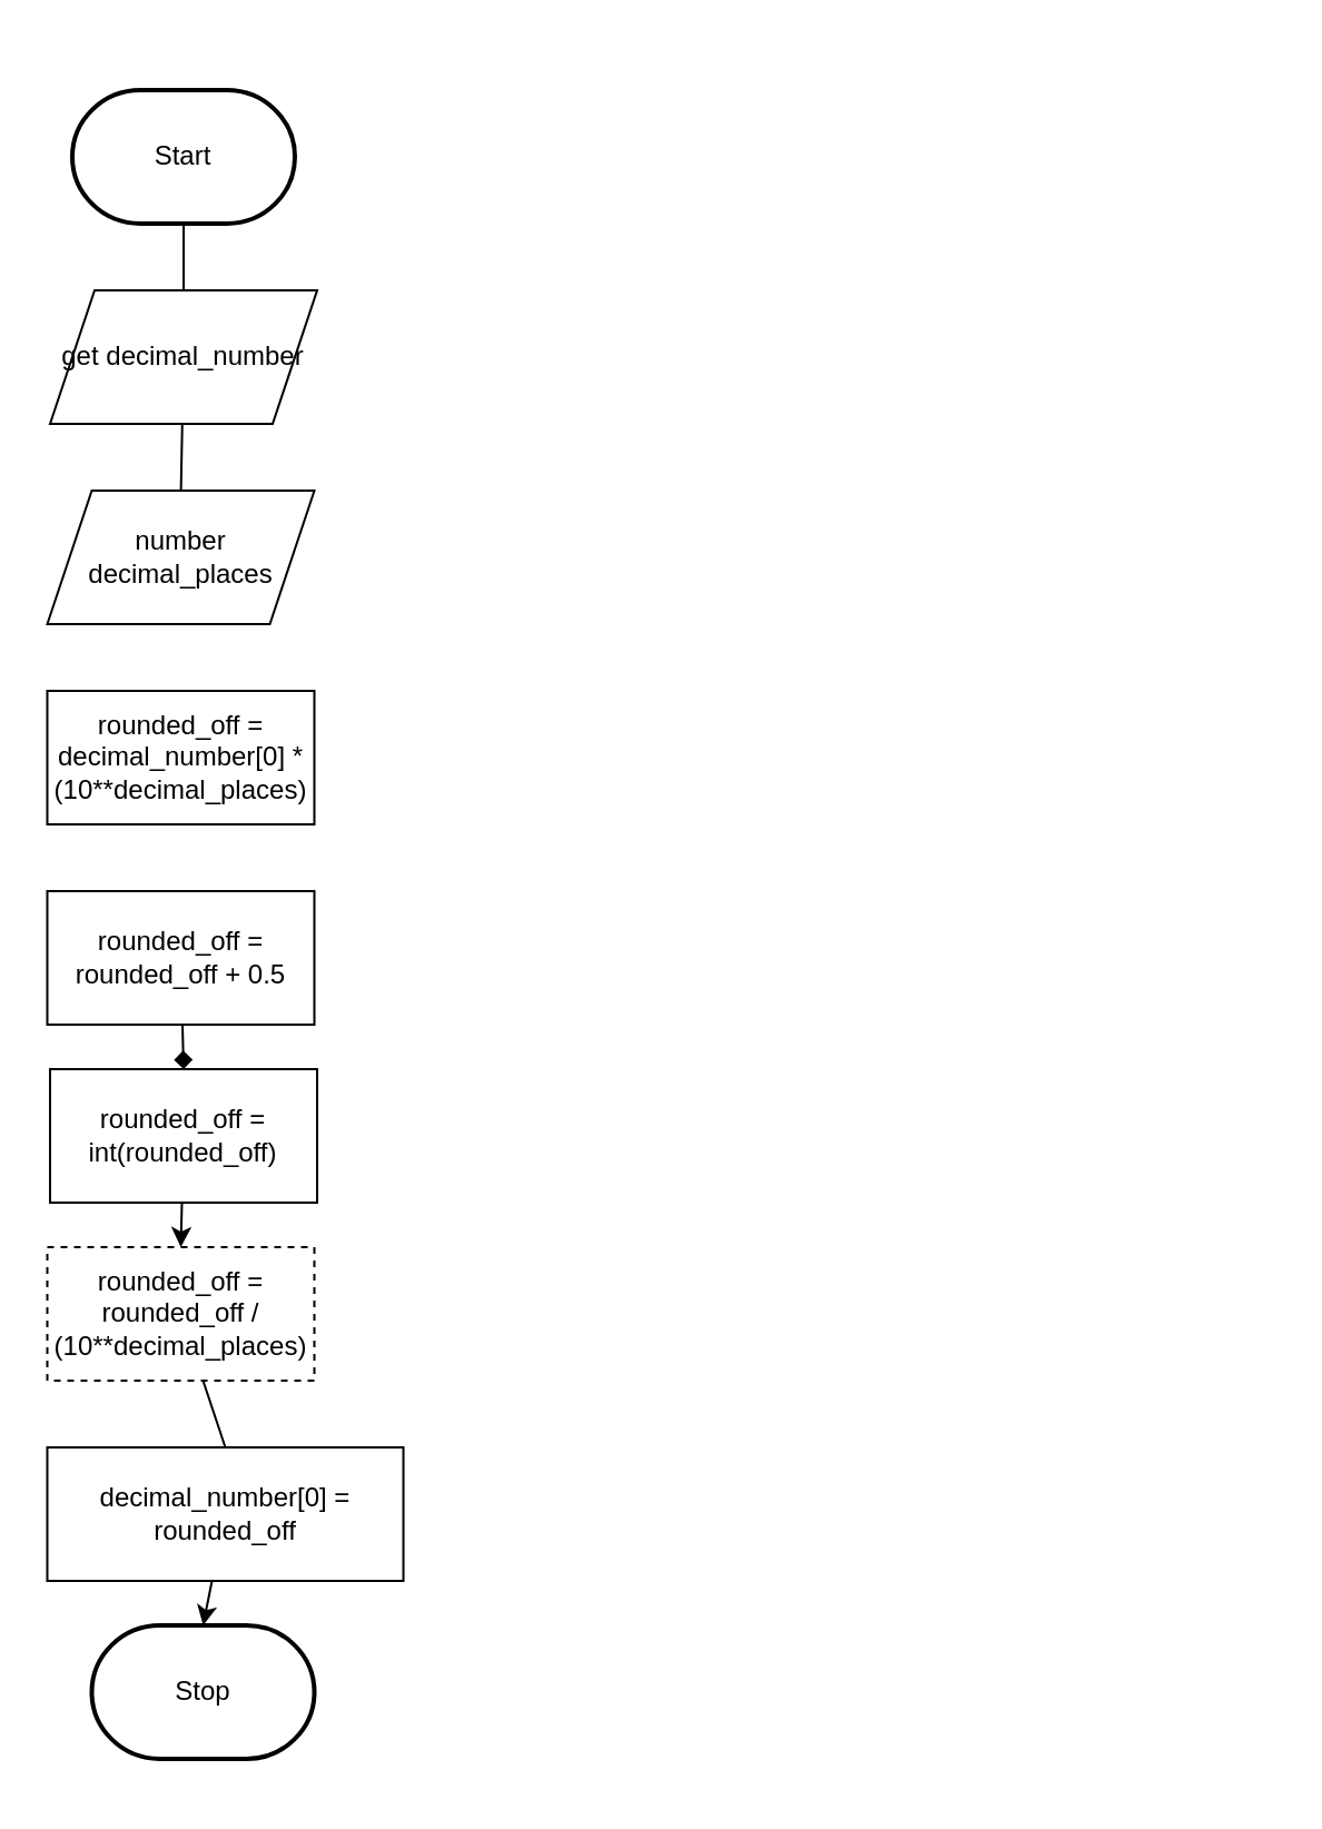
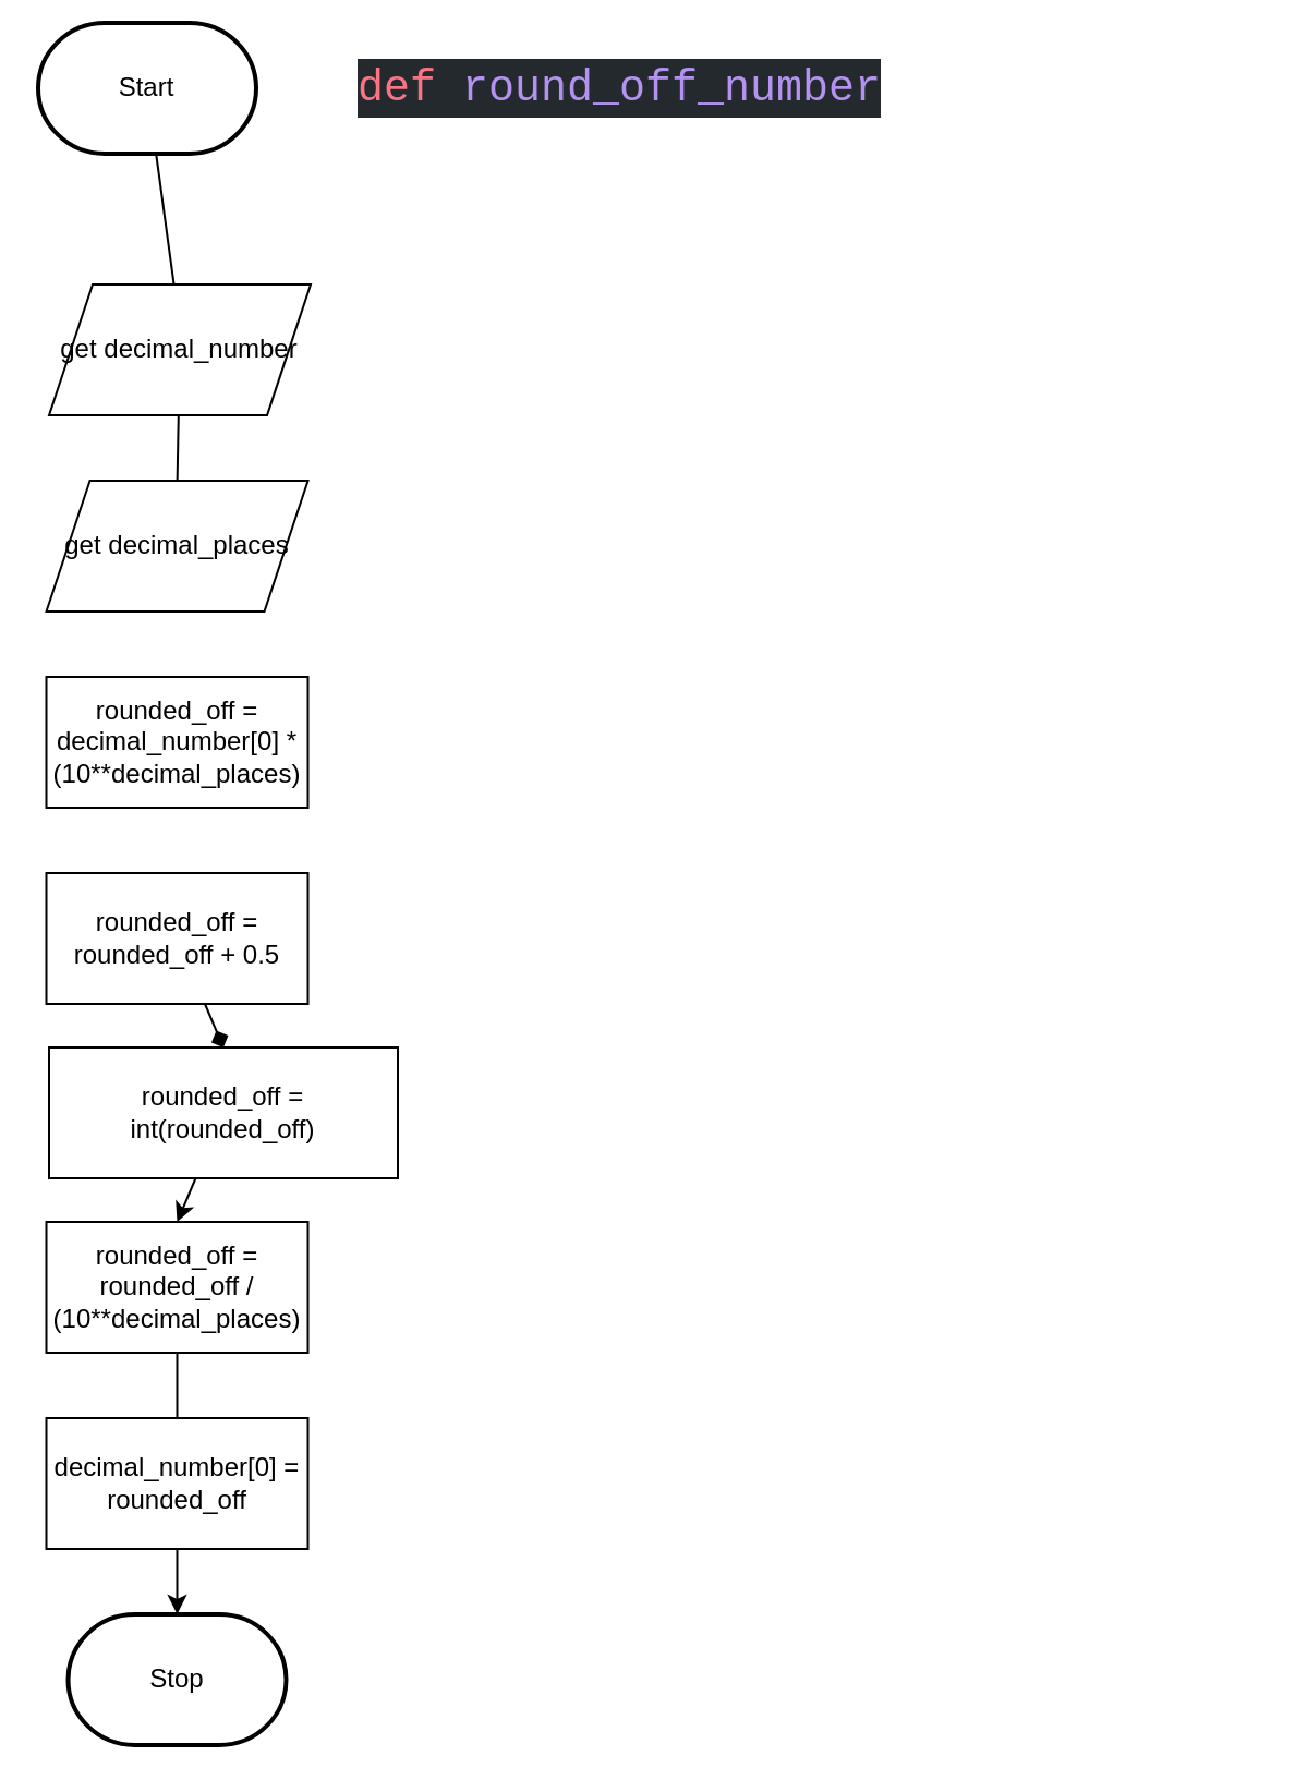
  <mxCell id="0" />
  <mxCell id="1" parent="0" />
  <mxCell id="2" style="edgeStyle=none;html=1;" parent="1" source="3" edge="1"><mxGeometry relative="1" as="geometry"><mxPoint x="82" y="150" as="targetPoint" /></mxGeometry></mxCell>
- <mxCell id="3" value="Start" style="strokeWidth=2;html=1;shape=mxgraph.flowchart.terminator;whiteSpace=wrap;" parent="1" vertex="1"><mxGeometry x="32" y="40" width="100" height="60" as="geometry" /></mxCell>
+ <mxCell id="3" value="Start" style="strokeWidth=2;html=1;shape=mxgraph.flowchart.terminator;whiteSpace=wrap;" parent="1" vertex="1"><mxGeometry x="17" y="10" width="100" height="60" as="geometry" /></mxCell>
  <mxCell id="4" style="edgeStyle=none;html=1;entryX=0.569;entryY=-0.057;entryDx=0;entryDy=0;entryPerimeter=0;" parent="1" source="5" edge="1"><mxGeometry relative="1" as="geometry"><mxPoint x="80.28" y="246.58" as="targetPoint" /></mxGeometry></mxCell>
  <mxCell id="5" value="get decimal_number" style="shape=parallelogram;perimeter=parallelogramPerimeter;whiteSpace=wrap;html=1;fixedSize=1;" parent="1" vertex="1"><mxGeometry x="22" y="130" width="120" height="60" as="geometry" /></mxCell>
+ <mxCell id="6" value="&lt;div style=&quot;color: rgb(225 , 228 , 232) ; background-color: rgb(36 , 41 , 46) ; font-family: &amp;#34;comic mono&amp;#34; , &amp;#34;consolas&amp;#34; , &amp;#34;courier new&amp;#34; , monospace , &amp;#34;consolas&amp;#34; , &amp;#34;courier new&amp;#34; , monospace ; font-weight: normal ; font-size: 20px ; line-height: 27px&quot;&gt;&lt;div style=&quot;font-family: &amp;#34;comic mono&amp;#34; , &amp;#34;consolas&amp;#34; , &amp;#34;courier new&amp;#34; , monospace , &amp;#34;consolas&amp;#34; , &amp;#34;courier new&amp;#34; , monospace ; line-height: 27px&quot;&gt;&lt;span style=&quot;color: #f97583&quot;&gt;def&lt;/span&gt; &lt;span style=&quot;color: #b392f0&quot;&gt;round_off_number&lt;/span&gt;&lt;/div&gt;&lt;/div&gt;" style="text;whiteSpace=wrap;html=1;" parent="1" vertex="1"><mxGeometry x="162" y="20" width="410" height="40" as="geometry" /></mxCell>
  <mxCell id="7" style="edgeStyle=none;html=1;" parent="1" edge="1"><mxGeometry relative="1" as="geometry"><mxPoint x="82" y="350" as="targetPoint" /><mxPoint x="82" y="310" as="sourcePoint" /></mxGeometry></mxCell>
  <mxCell id="8" style="edgeStyle=none;html=1;entryX=0.5;entryY=0;entryDx=0;entryDy=0;fontSize=12;fontColor=#F0F0F0;" parent="1" edge="1"><mxGeometry relative="1" as="geometry"><mxPoint x="81.5" y="410" as="sourcePoint" /><mxPoint x="81.5" y="460" as="targetPoint" /></mxGeometry></mxCell>
- <mxCell id="9" value="Stop" style="strokeWidth=2;html=1;shape=mxgraph.flowchart.terminator;whiteSpace=wrap;" parent="1" vertex="1"><mxGeometry x="40.75" y="730" width="100" height="60" as="geometry" /></mxCell>
- <mxCell id="10" value="number decimal_places" style="shape=parallelogram;perimeter=parallelogramPerimeter;whiteSpace=wrap;html=1;fixedSize=1;" parent="1" vertex="1"><mxGeometry x="20.75" y="220" width="120" height="60" as="geometry" /></mxCell>
+ <mxCell id="9" value="Stop" style="strokeWidth=2;html=1;shape=mxgraph.flowchart.terminator;whiteSpace=wrap;" parent="1" vertex="1"><mxGeometry x="30.75" y="740" width="100" height="60" as="geometry" /></mxCell>
+ <mxCell id="10" value="get decimal_places" style="shape=parallelogram;perimeter=parallelogramPerimeter;whiteSpace=wrap;html=1;fixedSize=1;" parent="1" vertex="1"><mxGeometry x="20.75" y="220" width="120" height="60" as="geometry" /></mxCell>
  <mxCell id="11" value="rounded_off = decimal_number[0] * (10**decimal_places)" style="rounded=0;whiteSpace=wrap;html=1;" parent="1" vertex="1"><mxGeometry x="20.75" y="310" width="120" height="60" as="geometry" /></mxCell>
  <mxCell id="12" style="edgeStyle=none;html=1;entryX=0.5;entryY=0;entryDx=0;entryDy=0;entryPerimeter=0;startArrow=none;" edge="1" parent="1" source="18" target="9"><mxGeometry relative="1" as="geometry" /></mxCell>
- <mxCell id="13" value="rounded_off = rounded_off / (10**decimal_places)" style="rounded=0;whiteSpace=wrap;html=1;dashed=1;" parent="1" vertex="1"><mxGeometry x="20.75" y="560" width="120" height="60" as="geometry" /></mxCell>
+ <mxCell id="13" value="rounded_off = rounded_off / (10**decimal_places)" style="rounded=0;whiteSpace=wrap;html=1;" parent="1" vertex="1"><mxGeometry x="20.75" y="560" width="120" height="60" as="geometry" /></mxCell>
  <mxCell id="14" style="edgeStyle=none;html=1;entryX=0.5;entryY=0;entryDx=0;entryDy=0;" edge="1" parent="1" source="15" target="13"><mxGeometry relative="1" as="geometry" /></mxCell>
- <mxCell id="15" value="rounded_off = int(rounded_off)" style="rounded=0;whiteSpace=wrap;html=1;" parent="1" vertex="1"><mxGeometry x="22" y="480" width="120" height="60" as="geometry" /></mxCell>
+ <mxCell id="15" value="rounded_off = int(rounded_off)" style="rounded=0;whiteSpace=wrap;html=1;" parent="1" vertex="1"><mxGeometry x="22" y="480" width="160" height="60" as="geometry" /></mxCell>
  <mxCell id="16" style="edgeStyle=none;html=1;entryX=0.5;entryY=0;entryDx=0;entryDy=0;endArrow=diamond;" edge="1" parent="1" source="17" target="15"><mxGeometry relative="1" as="geometry" /></mxCell>
  <mxCell id="17" value="rounded_off = rounded_off + 0.5" style="rounded=0;whiteSpace=wrap;html=1;" parent="1" vertex="1"><mxGeometry x="20.75" y="400" width="120" height="60" as="geometry" /></mxCell>
- <mxCell id="18" value="decimal_number[0] = rounded_off" style="rounded=0;whiteSpace=wrap;html=1;" vertex="1" parent="1"><mxGeometry x="20.75" y="650" width="160" height="60" as="geometry" /></mxCell>
+ <mxCell id="18" value="decimal_number[0] = rounded_off" style="rounded=0;whiteSpace=wrap;html=1;" vertex="1" parent="1"><mxGeometry x="20.75" y="650" width="120" height="60" as="geometry" /></mxCell>
  <mxCell id="19" value="" style="edgeStyle=none;html=1;entryX=0.5;entryY=0;entryDx=0;entryDy=0;entryPerimeter=0;endArrow=none;" edge="1" parent="1" source="13" target="18"><mxGeometry relative="1" as="geometry"><mxPoint x="80.75" y="620" as="sourcePoint" /><mxPoint x="80.75" y="740" as="targetPoint" /></mxGeometry></mxCell>
